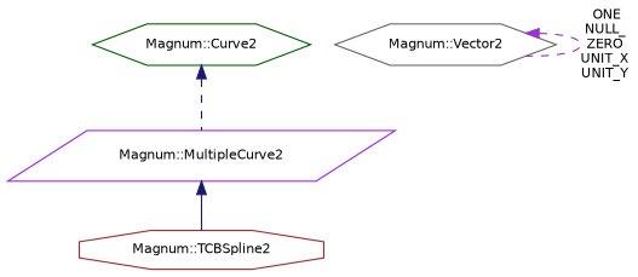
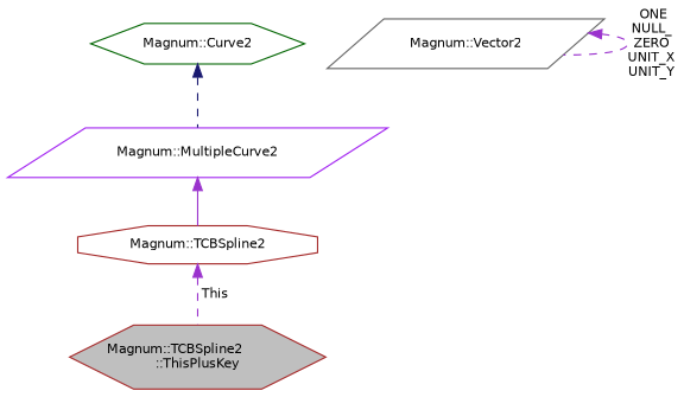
  digraph {
    node [color=brown fillcolor=white fontname=Helvetica fontsize=10 shape=hexagon style=filled]
    edge [color=darkorchid3 dir=back fontname=Helvetica fontsize=10 labelfontname=Helvetica labelfontsize=10 style=dashed]
+   n1 [fillcolor=grey75 fontcolor=black height=0.2 label="Magnum::TCBSpline2\l::ThisPlusKey" width=0.4]
    n2 [height=0.2 label="Magnum::TCBSpline2" shape=octagon width=0.4]
    n3 [color=purple height=0.2 label="Magnum::MultipleCurve2" shape=parallelogram width=0.4]
    n4 [color=darkgreen height=0.2 label="Magnum::Curve2" width=0.4]
-   n5 [color=gray40 height=0.2 label="Magnum::Vector2" width=0.4]
-   n3 -> n2 [color=midnightblue style=solid]
+   n5 [color=gray40 height=0.2 label="Magnum::Vector2" shape=parallelogram width=0.4]
+   n2 -> n1 [label=" This"]
+   n3 -> n2 [style=solid]
    n4 -> n3 [color=midnightblue]
    n5 -> n5 [label=" ONE\nNULL_\nZERO\nUNIT_X\nUNIT_Y"]
  }
